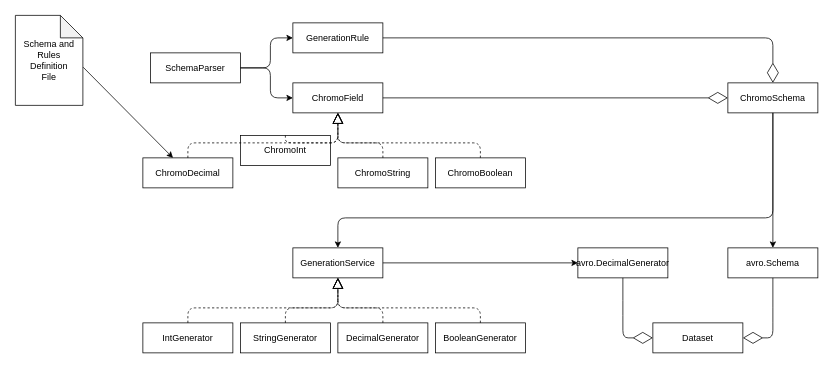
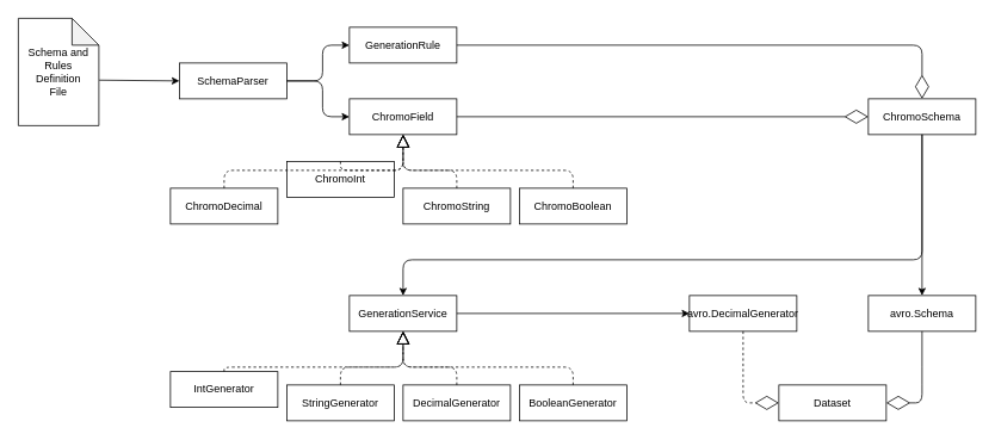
  <mxCell id="0" />
  <mxCell id="1" parent="0" />
  <mxCell id="2" value="ChromoSchema" style="rounded=0;whiteSpace=wrap;html=1;" vertex="1" parent="1"><mxGeometry x="970" y="110" width="120" height="40" as="geometry" /></mxCell>
  <mxCell id="3" value="Dataset" style="rounded=0;whiteSpace=wrap;html=1;" vertex="1" parent="1"><mxGeometry x="870" y="430" width="120" height="40" as="geometry" /></mxCell>
  <mxCell id="4" value="avro.DecimalGenerator" style="rounded=0;whiteSpace=wrap;html=1;" vertex="1" parent="1"><mxGeometry x="770" y="330" width="120" height="40" as="geometry" /></mxCell>
  <mxCell id="5" value="avro.Schema" style="rounded=0;whiteSpace=wrap;html=1;" vertex="1" parent="1"><mxGeometry x="970" y="330" width="120" height="40" as="geometry" /></mxCell>
  <mxCell id="6" value="" style="endArrow=classic;html=1;exitX=0.5;exitY=1;exitDx=0;exitDy=0;entryX=0.5;entryY=0;entryDx=0;entryDy=0;" edge="1" parent="1" source="2" target="5"><mxGeometry width="50" height="50" relative="1" as="geometry"><mxPoint x="1000" y="470" as="sourcePoint" /><mxPoint x="1050" y="420" as="targetPoint" /></mxGeometry></mxCell>
  <mxCell id="7" value="GenerationService" style="rounded=0;whiteSpace=wrap;html=1;" vertex="1" parent="1"><mxGeometry x="390" y="330" width="120" height="40" as="geometry" /></mxCell>
- <mxCell id="8" value="IntGenerator" style="rounded=0;whiteSpace=wrap;html=1;" vertex="1" parent="1"><mxGeometry x="190" y="430" width="120" height="40" as="geometry" /></mxCell>
+ <mxCell id="8" value="IntGenerator" style="rounded=0;whiteSpace=wrap;html=1;" vertex="1" parent="1"><mxGeometry x="190" y="415" width="120" height="40" as="geometry" /></mxCell>
  <mxCell id="9" value="StringGenerator" style="rounded=0;whiteSpace=wrap;html=1;" vertex="1" parent="1"><mxGeometry x="320" y="430" width="120" height="40" as="geometry" /></mxCell>
  <mxCell id="10" value="DecimalGenerator" style="rounded=0;whiteSpace=wrap;html=1;" vertex="1" parent="1"><mxGeometry x="450" y="430" width="120" height="40" as="geometry" /></mxCell>
  <mxCell id="11" value="BooleanGenerator" style="rounded=0;whiteSpace=wrap;html=1;" vertex="1" parent="1"><mxGeometry x="580" y="430" width="120" height="40" as="geometry" /></mxCell>
  <mxCell id="12" value="ChromoField" style="rounded=0;whiteSpace=wrap;html=1;" vertex="1" parent="1"><mxGeometry x="390" y="110" width="120" height="40" as="geometry" /></mxCell>
  <mxCell id="13" value="ChromoInt" style="rounded=0;whiteSpace=wrap;html=1;" vertex="1" parent="1"><mxGeometry x="320" y="180" width="120" height="40" as="geometry" /></mxCell>
  <mxCell id="14" value="ChromoString" style="rounded=0;whiteSpace=wrap;html=1;" vertex="1" parent="1"><mxGeometry x="450" y="210" width="120" height="40" as="geometry" /></mxCell>
  <mxCell id="15" value="ChromoDecimal" style="rounded=0;whiteSpace=wrap;html=1;" vertex="1" parent="1"><mxGeometry x="190" y="210" width="120" height="40" as="geometry" /></mxCell>
  <mxCell id="16" value="ChromoBoolean" style="rounded=0;whiteSpace=wrap;html=1;" vertex="1" parent="1"><mxGeometry x="580" y="210" width="120" height="40" as="geometry" /></mxCell>
  <mxCell id="17" value="" style="endArrow=block;dashed=1;endFill=0;endSize=12;html=1;exitX=0.5;exitY=0;exitDx=0;exitDy=0;entryX=0.5;entryY=1;entryDx=0;entryDy=0;" edge="1" parent="1" source="15" target="12"><mxGeometry width="160" relative="1" as="geometry"><mxPoint x="330" y="320" as="sourcePoint" /><mxPoint x="820" y="440" as="targetPoint" /><Array as="points"><mxPoint x="250" y="190" /><mxPoint x="450" y="190" /></Array></mxGeometry></mxCell>
  <mxCell id="18" value="" style="endArrow=block;dashed=1;endFill=0;endSize=12;html=1;exitX=0.5;exitY=0;exitDx=0;exitDy=0;entryX=0.5;entryY=1;entryDx=0;entryDy=0;" edge="1" parent="1" source="13" target="12"><mxGeometry width="160" relative="1" as="geometry"><mxPoint x="660" y="440" as="sourcePoint" /><mxPoint x="450" y="150" as="targetPoint" /><Array as="points"><mxPoint x="380" y="190" /><mxPoint x="450" y="190" /></Array></mxGeometry></mxCell>
  <mxCell id="19" value="" style="endArrow=block;dashed=1;endFill=0;endSize=12;html=1;exitX=0.5;exitY=0;exitDx=0;exitDy=0;entryX=0.5;entryY=1;entryDx=0;entryDy=0;" edge="1" parent="1" source="14" target="12"><mxGeometry width="160" relative="1" as="geometry"><mxPoint x="390" y="220" as="sourcePoint" /><mxPoint x="450" y="150" as="targetPoint" /><Array as="points"><mxPoint x="510" y="190" /><mxPoint x="450" y="190" /></Array></mxGeometry></mxCell>
  <mxCell id="20" value="" style="endArrow=block;dashed=1;endFill=0;endSize=12;html=1;exitX=0.5;exitY=0;exitDx=0;exitDy=0;entryX=0.5;entryY=1;entryDx=0;entryDy=0;" edge="1" parent="1" source="16" target="12"><mxGeometry width="160" relative="1" as="geometry"><mxPoint x="520" y="220" as="sourcePoint" /><mxPoint x="510" y="160" as="targetPoint" /><Array as="points"><mxPoint x="640" y="190" /><mxPoint x="450" y="190" /></Array></mxGeometry></mxCell>
  <mxCell id="21" value="" style="endArrow=diamondThin;endFill=0;endSize=24;html=1;exitX=1;exitY=0.5;exitDx=0;exitDy=0;entryX=0;entryY=0.5;entryDx=0;entryDy=0;" edge="1" parent="1" source="12" target="2"><mxGeometry width="160" relative="1" as="geometry"><mxPoint x="690" y="500" as="sourcePoint" /><mxPoint x="850" y="500" as="targetPoint" /></mxGeometry></mxCell>
  <mxCell id="22" value="" style="endArrow=block;dashed=1;endFill=0;endSize=12;html=1;exitX=0.5;exitY=0;exitDx=0;exitDy=0;entryX=0.5;entryY=1;entryDx=0;entryDy=0;" edge="1" parent="1" source="8" target="7"><mxGeometry width="160" relative="1" as="geometry"><mxPoint x="690" y="500" as="sourcePoint" /><mxPoint x="850" y="500" as="targetPoint" /><Array as="points"><mxPoint x="250" y="410" /><mxPoint x="450" y="410" /></Array></mxGeometry></mxCell>
  <mxCell id="23" value="" style="endArrow=block;dashed=1;endFill=0;endSize=12;html=1;exitX=0.5;exitY=0;exitDx=0;exitDy=0;entryX=0.5;entryY=1;entryDx=0;entryDy=0;" edge="1" parent="1" source="9" target="7"><mxGeometry width="160" relative="1" as="geometry"><mxPoint x="690" y="500" as="sourcePoint" /><mxPoint x="850" y="500" as="targetPoint" /><Array as="points"><mxPoint x="380" y="410" /><mxPoint x="450" y="410" /></Array></mxGeometry></mxCell>
  <mxCell id="24" value="" style="endArrow=block;dashed=1;endFill=0;endSize=12;html=1;entryX=0.5;entryY=1;entryDx=0;entryDy=0;exitX=0.5;exitY=0;exitDx=0;exitDy=0;" edge="1" parent="1" source="10" target="7"><mxGeometry width="160" relative="1" as="geometry"><mxPoint x="690" y="500" as="sourcePoint" /><mxPoint x="850" y="500" as="targetPoint" /><Array as="points"><mxPoint x="510" y="410" /><mxPoint x="450" y="410" /></Array></mxGeometry></mxCell>
  <mxCell id="25" value="" style="endArrow=block;dashed=1;endFill=0;endSize=12;html=1;entryX=0.5;entryY=1;entryDx=0;entryDy=0;exitX=0.5;exitY=0;exitDx=0;exitDy=0;" edge="1" parent="1" source="11" target="7"><mxGeometry width="160" relative="1" as="geometry"><mxPoint x="690" y="500" as="sourcePoint" /><mxPoint x="850" y="500" as="targetPoint" /><Array as="points"><mxPoint x="640" y="410" /><mxPoint x="450" y="410" /></Array></mxGeometry></mxCell>
  <mxCell id="26" value="" style="endArrow=classic;html=1;exitX=1;exitY=0.5;exitDx=0;exitDy=0;" edge="1" parent="1" source="7" target="4"><mxGeometry width="50" height="50" relative="1" as="geometry"><mxPoint x="940" y="160" as="sourcePoint" /><mxPoint x="710" y="350" as="targetPoint" /></mxGeometry></mxCell>
  <mxCell id="27" value="" style="endArrow=classic;html=1;exitX=0.5;exitY=1;exitDx=0;exitDy=0;entryX=0.5;entryY=0;entryDx=0;entryDy=0;" edge="1" parent="1" source="2" target="7"><mxGeometry width="50" height="50" relative="1" as="geometry"><mxPoint x="940" y="160" as="sourcePoint" /><mxPoint x="940" y="340" as="targetPoint" /><Array as="points"><mxPoint x="1030" y="290" /><mxPoint x="450" y="290" /></Array></mxGeometry></mxCell>
  <mxCell id="28" value="" style="endArrow=diamondThin;endFill=0;endSize=24;html=1;exitX=0.5;exitY=1;exitDx=0;exitDy=0;entryX=1;entryY=0.5;entryDx=0;entryDy=0;" edge="1" parent="1" source="5" target="3"><mxGeometry width="160" relative="1" as="geometry"><mxPoint x="520" y="140" as="sourcePoint" /><mxPoint x="880" y="140" as="targetPoint" /><Array as="points"><mxPoint x="1030" y="420" /><mxPoint x="1030" y="450" /></Array></mxGeometry></mxCell>
- <mxCell id="29" value="" style="endArrow=diamondThin;endFill=0;endSize=24;html=1;exitX=0.5;exitY=1;exitDx=0;exitDy=0;entryX=0;entryY=0.5;entryDx=0;entryDy=0;" edge="1" parent="1" source="4" target="3"><mxGeometry width="160" relative="1" as="geometry"><mxPoint x="940" y="380" as="sourcePoint" /><mxPoint x="850" y="430" as="targetPoint" /><Array as="points"><mxPoint x="830" y="410" /><mxPoint x="830" y="450" /></Array></mxGeometry></mxCell>
+ <mxCell id="29" value="" style="endArrow=diamondThin;endFill=0;endSize=24;html=1;exitX=0.5;exitY=1;exitDx=0;exitDy=0;entryX=0;entryY=0.5;entryDx=0;entryDy=0;dashed=1;" edge="1" parent="1" source="4" target="3"><mxGeometry width="160" relative="1" as="geometry"><mxPoint x="940" y="380" as="sourcePoint" /><mxPoint x="850" y="430" as="targetPoint" /><Array as="points"><mxPoint x="830" y="410" /><mxPoint x="830" y="450" /></Array></mxGeometry></mxCell>
  <mxCell id="30" value="GenerationRule" style="rounded=0;whiteSpace=wrap;html=1;" vertex="1" parent="1"><mxGeometry x="390" y="30" width="120" height="40" as="geometry" /></mxCell>
  <mxCell id="31" value="" style="endArrow=diamondThin;endFill=0;endSize=24;html=1;exitX=1;exitY=0.5;exitDx=0;exitDy=0;entryX=0.5;entryY=0;entryDx=0;entryDy=0;" edge="1" parent="1" source="30" target="2"><mxGeometry width="160" relative="1" as="geometry"><mxPoint x="520" y="140" as="sourcePoint" /><mxPoint x="980" y="140" as="targetPoint" /><Array as="points"><mxPoint x="1030" y="50" /></Array></mxGeometry></mxCell>
  <mxCell id="32" value="&lt;div&gt;Schema and &lt;br&gt;&lt;/div&gt;&lt;div&gt;Rules&lt;/div&gt;&lt;div&gt;Definition&lt;/div&gt;&lt;div&gt;File&lt;br&gt;&lt;/div&gt;" style="shape=note;whiteSpace=wrap;html=1;backgroundOutline=1;darkOpacity=0.05;" vertex="1" parent="1"><mxGeometry x="20" y="20" width="90" height="120" as="geometry" /></mxCell>
  <mxCell id="33" value="SchemaParser" style="rounded=0;whiteSpace=wrap;html=1;" vertex="1" parent="1"><mxGeometry x="200" y="70" width="120" height="40" as="geometry" /></mxCell>
- <mxCell id="34" value="" style="endArrow=classic;html=1;exitX=1.004;exitY=0.576;exitDx=0;exitDy=0;exitPerimeter=0;" edge="1" parent="1" source="32" target="15"><mxGeometry width="50" height="50" relative="1" as="geometry"><mxPoint x="450" y="160" as="sourcePoint" /><mxPoint x="500" y="110" as="targetPoint" /></mxGeometry></mxCell>
+ <mxCell id="34" value="" style="endArrow=classic;html=1;exitX=1.004;exitY=0.576;exitDx=0;exitDy=0;exitPerimeter=0;entryX=0;entryY=0.5;entryDx=0;entryDy=0;" edge="1" parent="1" source="32" target="33"><mxGeometry width="50" height="50" relative="1" as="geometry"><mxPoint x="450" y="160" as="sourcePoint" /><mxPoint x="500" y="110" as="targetPoint" /></mxGeometry></mxCell>
  <mxCell id="35" value="" style="endArrow=classic;html=1;exitX=1;exitY=0.5;exitDx=0;exitDy=0;entryX=0;entryY=0.5;entryDx=0;entryDy=0;" edge="1" parent="1" source="33" target="30"><mxGeometry width="50" height="50" relative="1" as="geometry"><mxPoint x="450" y="160" as="sourcePoint" /><mxPoint x="500" y="110" as="targetPoint" /><Array as="points"><mxPoint x="360" y="90" /><mxPoint x="360" y="50" /></Array></mxGeometry></mxCell>
  <mxCell id="36" value="" style="endArrow=classic;html=1;exitX=1;exitY=0.5;exitDx=0;exitDy=0;entryX=0;entryY=0.5;entryDx=0;entryDy=0;" edge="1" parent="1" source="33" target="12"><mxGeometry width="50" height="50" relative="1" as="geometry"><mxPoint x="330" y="100" as="sourcePoint" /><mxPoint x="400" y="70" as="targetPoint" /><Array as="points"><mxPoint x="360" y="90" /><mxPoint x="360" y="130" /></Array></mxGeometry></mxCell>
